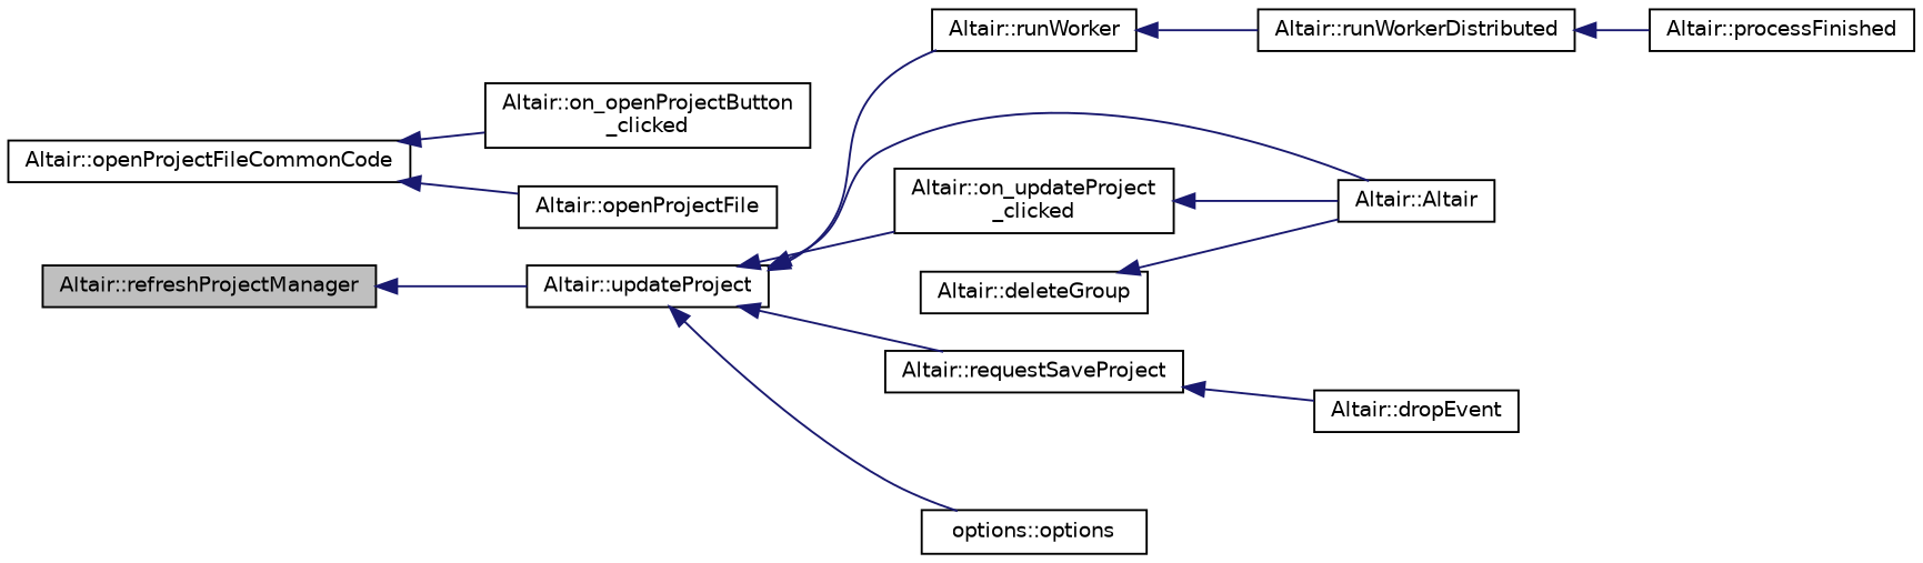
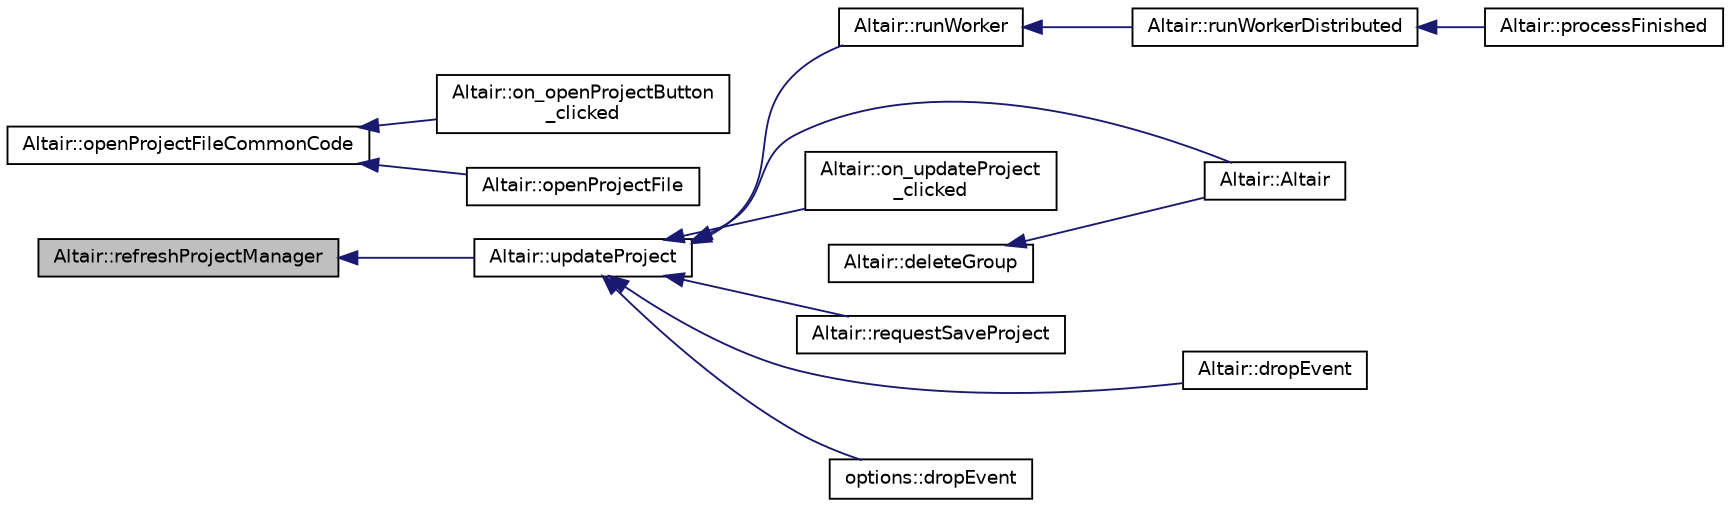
  digraph {
    rankdir=LR
    node [color=black fillcolor=white fontname=Helvetica fontsize=10 shape=record style=filled]
    edge [color=midnightblue dir=back fontname=Helvetica fontsize=10 labelfontname=Helvetica labelfontsize=10 style=solid]
    n1 [fillcolor=grey75 fontcolor=black height=0.2 label="Altair::refreshProjectManager" width=0.4]
    n2 [height=0.2 label="Altair::updateProject" width=0.4]
    n3 [height=0.2 label="Altair::Altair" width=0.4]
    n4 [height=0.2 label="Altair::on_updateProject\l_clicked" width=0.4]
    n5 [height=0.2 label="Altair::requestSaveProject" width=0.4]
    n6 [height=0.2 label="Altair::dropEvent" width=0.4]
-   n7 [height=0.2 label="options::options" width=0.4]
+   n7 [height=0.2 label="options::dropEvent" width=0.4]
    n8 [height=0.2 label="Altair::runWorker" width=0.4]
    n9 [height=0.2 label="Altair::openProjectFileCommonCode" width=0.4]
    n10 [height=0.2 label="Altair::on_openProjectButton\l_clicked" width=0.4]
    n11 [height=0.2 label="Altair::openProjectFile" width=0.4]
    n12 [height=0.2 label="Altair::deleteGroup" width=0.4]
    n13 [height=0.2 label="Altair::runWorkerDistributed" width=0.4]
    n14 [height=0.2 label="Altair::processFinished" width=0.4]
    n1 -> n2
    n2 -> n3
    n2 -> n4
    n2 -> n5
-   n5 -> n6
+   n2 -> n6
    n2 -> n7
    n2 -> n8
-   n4 -> n3
    n8 -> n13
    n9 -> n10
    n9 -> n11
    n12 -> n3
    n13 -> n14
  }
